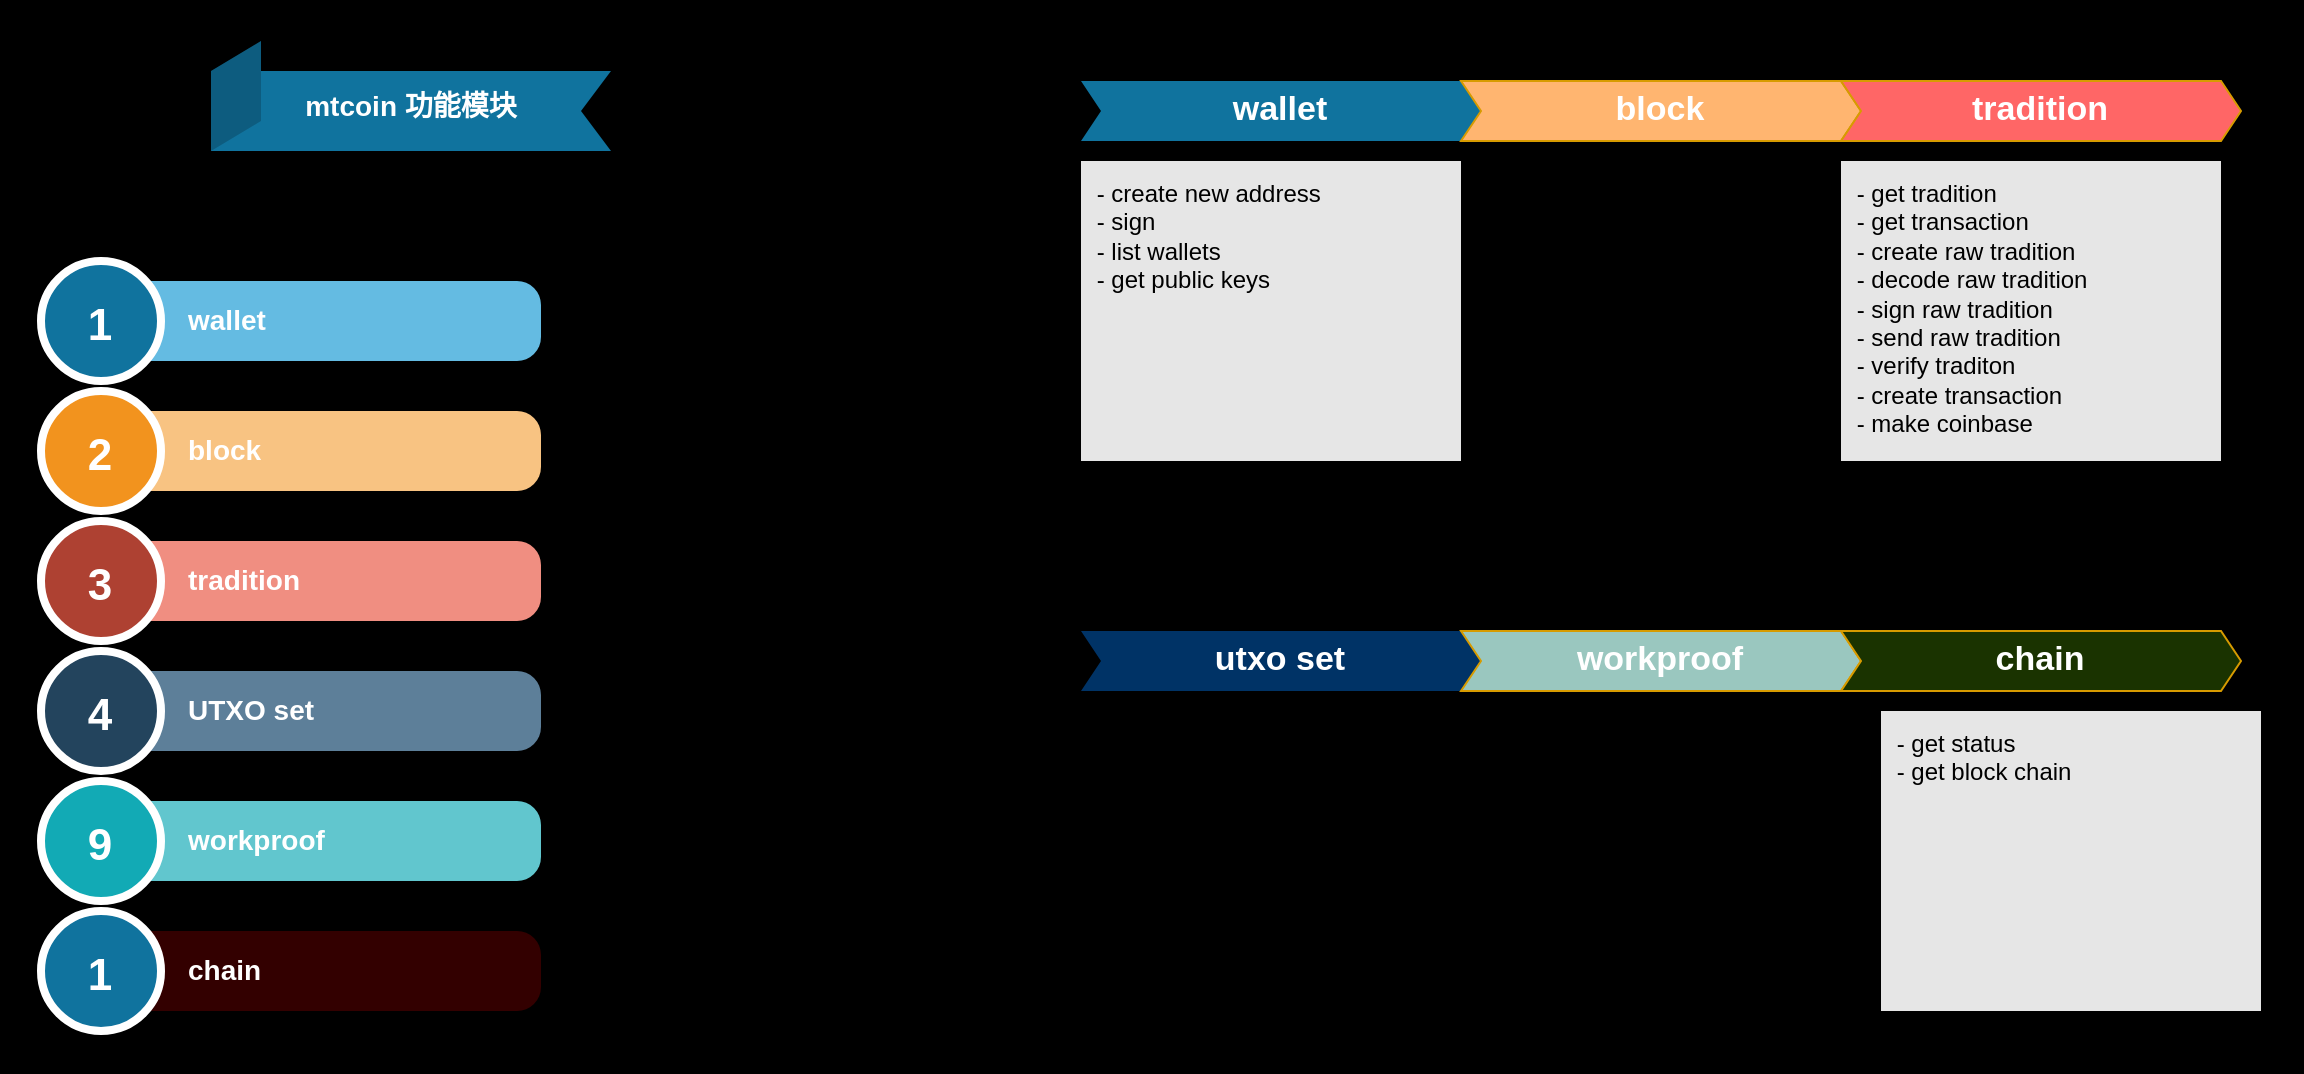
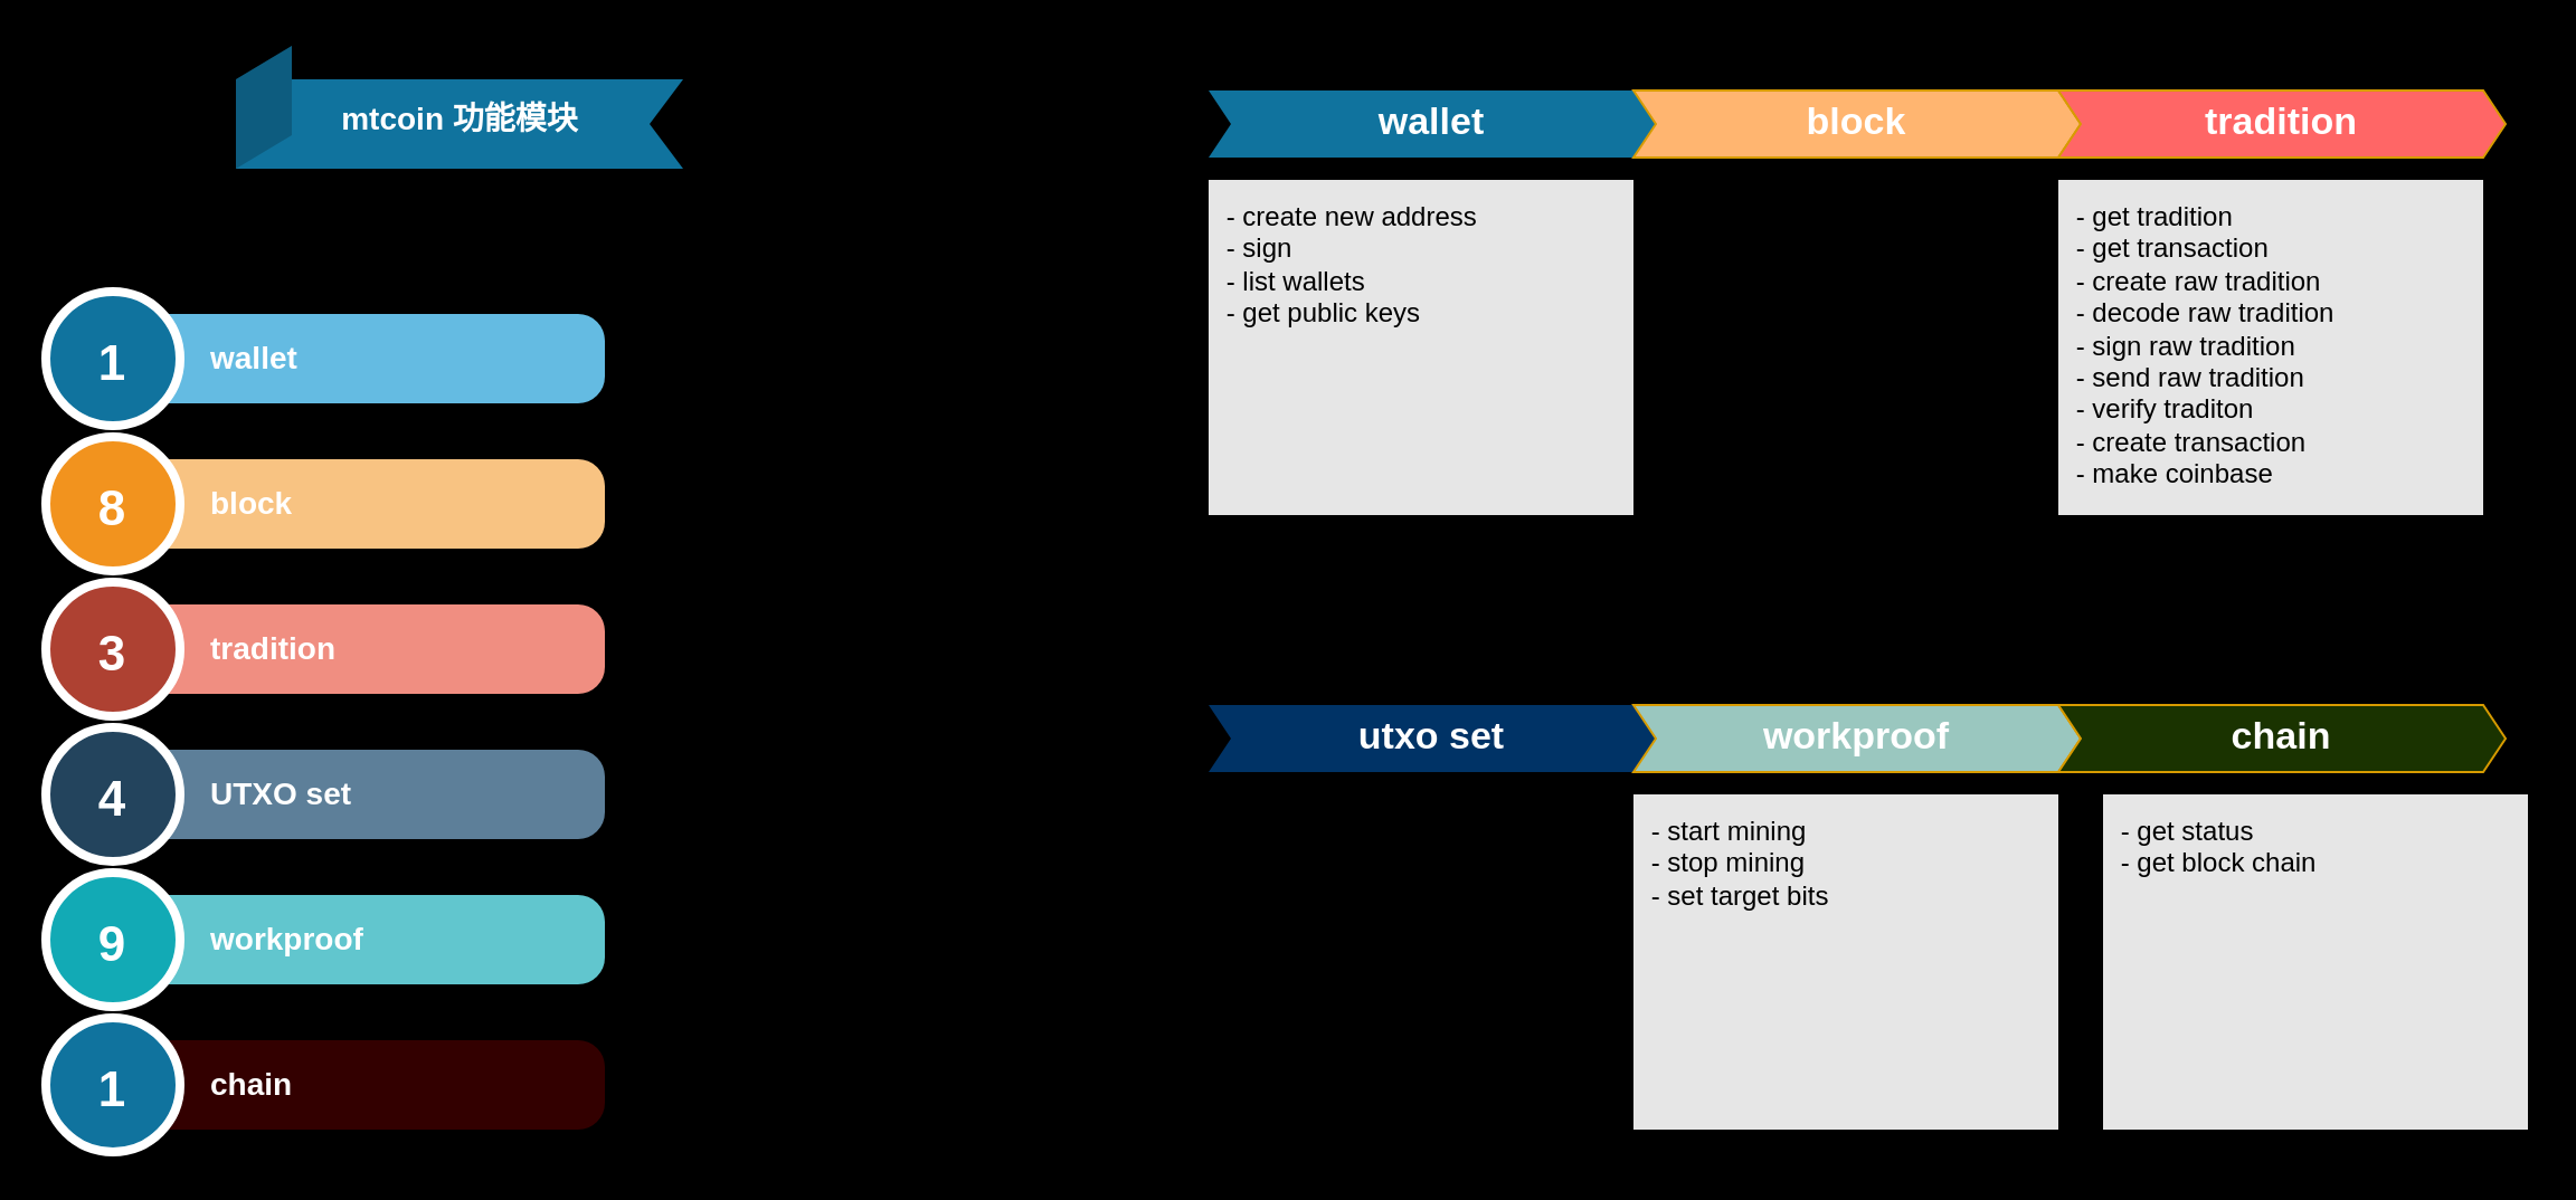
  <mxCell id="0" />
  <mxCell id="1" parent="0" />
  <mxCell id="2" value="wallet" style="shape=rect;rounded=1;whiteSpace=wrap;html=1;shadow=0;strokeColor=none;fillColor=#64BBE2;arcSize=30;fontSize=14;spacingLeft=42;fontStyle=1;fontColor=#FFFFFF;align=left;" vertex="1" parent="1"><mxGeometry x="50" y="140" width="220" height="40" as="geometry" /></mxCell>
  <mxCell id="3" value="1" style="shape=ellipse;perimeter=ellipsePerimeter;fontSize=22;fontStyle=1;shadow=0;strokeColor=#ffffff;fillColor=#10739E;strokeWidth=4;fontColor=#ffffff;align=center;" vertex="1" parent="1"><mxGeometry x="20" y="130" width="60" height="60" as="geometry" /></mxCell>
  <mxCell id="4" value="block" style="shape=rect;rounded=1;whiteSpace=wrap;html=1;shadow=0;strokeColor=none;fillColor=#F8C382;arcSize=30;fontSize=14;spacingLeft=42;fontStyle=1;fontColor=#FFFFFF;align=left;" vertex="1" parent="1"><mxGeometry x="50" y="205" width="220" height="40" as="geometry" /></mxCell>
- <mxCell id="5" value="2" style="shape=ellipse;perimeter=ellipsePerimeter;fontSize=22;fontStyle=1;shadow=0;strokeColor=#ffffff;fillColor=#F2931E;strokeWidth=4;fontColor=#ffffff;align=center;" vertex="1" parent="1"><mxGeometry x="20" y="195" width="60" height="60" as="geometry" /></mxCell>
+ <mxCell id="5" value="8" style="shape=ellipse;perimeter=ellipsePerimeter;fontSize=22;fontStyle=1;shadow=0;strokeColor=#ffffff;fillColor=#F2931E;strokeWidth=4;fontColor=#ffffff;align=center;" vertex="1" parent="1"><mxGeometry x="20" y="195" width="60" height="60" as="geometry" /></mxCell>
  <mxCell id="6" value="tradition" style="shape=rect;rounded=1;whiteSpace=wrap;html=1;shadow=0;strokeColor=none;fillColor=#F08E81;arcSize=30;fontSize=14;spacingLeft=42;fontStyle=1;fontColor=#FFFFFF;align=left;" vertex="1" parent="1"><mxGeometry x="50" y="270" width="220" height="40" as="geometry" /></mxCell>
  <mxCell id="7" value="3" style="shape=ellipse;perimeter=ellipsePerimeter;fontSize=22;fontStyle=1;shadow=0;strokeColor=#ffffff;fillColor=#AE4132;strokeWidth=4;fontColor=#ffffff;align=center;" vertex="1" parent="1"><mxGeometry x="20" y="260" width="60" height="60" as="geometry" /></mxCell>
  <mxCell id="8" value="UTXO set" style="shape=rect;rounded=1;whiteSpace=wrap;html=1;shadow=0;strokeColor=none;fillColor=#5D7F99;arcSize=30;fontSize=14;spacingLeft=42;fontStyle=1;fontColor=#FFFFFF;align=left;" vertex="1" parent="1"><mxGeometry x="50" y="335" width="220" height="40" as="geometry" /></mxCell>
  <mxCell id="9" value="4" style="shape=ellipse;perimeter=ellipsePerimeter;fontSize=22;fontStyle=1;shadow=0;strokeColor=#ffffff;fillColor=#23445D;strokeWidth=4;fontColor=#ffffff;align=center;" vertex="1" parent="1"><mxGeometry x="20" y="325" width="60" height="60" as="geometry" /></mxCell>
  <mxCell id="10" value="workproof" style="shape=rect;rounded=1;whiteSpace=wrap;html=1;shadow=0;strokeColor=none;fillColor=#61C6CE;arcSize=30;fontSize=14;spacingLeft=42;fontStyle=1;fontColor=#FFFFFF;align=left;" vertex="1" parent="1"><mxGeometry x="50" y="400" width="220" height="40" as="geometry" /></mxCell>
  <mxCell id="11" value="9" style="shape=ellipse;perimeter=ellipsePerimeter;fontSize=22;fontStyle=1;shadow=0;strokeColor=#ffffff;fillColor=#12AAB5;strokeWidth=4;fontColor=#ffffff;align=center;" vertex="1" parent="1"><mxGeometry x="20" y="390" width="60" height="60" as="geometry" /></mxCell>
  <mxCell id="12" value="mtcoin 功能模块" style="html=1;shape=mxgraph.infographic.ribbonFrontFolded;dx=25;dy=15;notch=15;fillColor=#10739E;strokeColor=none;align=center;verticalAlign=middle;fontColor=#ffffff;fontSize=14;fontStyle=1;spacingTop=10;" vertex="1" parent="1"><mxGeometry x="105" y="20" width="200" height="55.0" as="geometry" /></mxCell>
  <mxCell id="13" value="chain" style="shape=rect;rounded=1;whiteSpace=wrap;html=1;shadow=0;strokeColor=none;arcSize=30;fontSize=14;spacingLeft=42;fontStyle=1;fontColor=#FFFFFF;align=left;fillColor=#330000;" vertex="1" parent="1"><mxGeometry x="50" y="465" width="220" height="40" as="geometry" /></mxCell>
  <mxCell id="14" value="1" style="shape=ellipse;perimeter=ellipsePerimeter;fontSize=22;fontStyle=1;shadow=0;strokeColor=#ffffff;fillColor=#10739E;strokeWidth=4;fontColor=#ffffff;align=center;" vertex="1" parent="1"><mxGeometry x="20" y="455" width="60" height="60" as="geometry" /></mxCell>
  <mxCell id="15" value="&lt;font color=&quot;#ffffff&quot;&gt;wallet&lt;/font&gt;" style="shape=step;perimeter=stepPerimeter;whiteSpace=wrap;html=1;fixedSize=1;size=10;fillColor=#10739E;strokeColor=none;fontSize=17;fontStyle=1;align=center;" vertex="1" parent="1"><mxGeometry x="540" y="40" width="200" height="30" as="geometry" /></mxCell>
  <mxCell id="16" value="&amp;nbsp;- create new address&lt;br&gt;&amp;nbsp;- sign&lt;br&gt;&amp;nbsp;- list wallets&lt;br&gt;&amp;nbsp;- get public keys" style="shape=rect;strokeColor=none;fontSize=12;html=1;whiteSpace=wrap;align=left;verticalAlign=top;spacing=5;fillColor=#E6E6E6;" vertex="1" parent="1"><mxGeometry x="540" y="80" width="190" height="150" as="geometry" /></mxCell>
  <mxCell id="17" value="&lt;font color=&quot;#ffffff&quot;&gt;block&lt;/font&gt;" style="shape=step;perimeter=stepPerimeter;whiteSpace=wrap;html=1;fixedSize=1;size=10;strokeColor=#d79b00;fontSize=17;fontStyle=1;align=center;fillColor=#FFB570;" vertex="1" parent="1"><mxGeometry x="730" y="40" width="200" height="30" as="geometry" /></mxCell>
  <mxCell id="18" value="&lt;font color=&quot;#ffffff&quot;&gt;tradition&lt;/font&gt;" style="shape=step;perimeter=stepPerimeter;whiteSpace=wrap;html=1;fixedSize=1;size=10;strokeColor=#d79b00;fontSize=17;fontStyle=1;align=center;fillColor=#FF6666;" vertex="1" parent="1"><mxGeometry x="920" y="40" width="200" height="30" as="geometry" /></mxCell>
  <mxCell id="19" value="&amp;nbsp;- get tradition&lt;br&gt;&amp;nbsp;- get transaction&lt;br&gt;&amp;nbsp;- create raw tradition&lt;br&gt;&amp;nbsp;- decode raw tradition&lt;br&gt;&amp;nbsp;- sign raw tradition&lt;br&gt;&amp;nbsp;- send raw tradition&lt;br&gt;&amp;nbsp;- verify traditon&lt;br&gt;&amp;nbsp;- create transaction&lt;br&gt;&amp;nbsp;- make coinbase" style="shape=rect;strokeColor=none;fontSize=12;html=1;whiteSpace=wrap;align=left;verticalAlign=top;spacing=5;fillColor=#E6E6E6;" vertex="1" parent="1"><mxGeometry x="920" y="80" width="190" height="150" as="geometry" /></mxCell>
  <mxCell id="20" value="&lt;font color=&quot;#ffffff&quot;&gt;utxo set&lt;/font&gt;" style="shape=step;perimeter=stepPerimeter;whiteSpace=wrap;html=1;fixedSize=1;size=10;strokeColor=none;fontSize=17;fontStyle=1;align=center;fillColor=#003366;" vertex="1" parent="1"><mxGeometry x="540" y="315" width="200" height="30" as="geometry" /></mxCell>
  <mxCell id="21" value="&lt;font color=&quot;#ffffff&quot;&gt;workproof&lt;/font&gt;" style="shape=step;perimeter=stepPerimeter;whiteSpace=wrap;html=1;fixedSize=1;size=10;strokeColor=#d79b00;fontSize=17;fontStyle=1;align=center;fillColor=#9AC7BF;" vertex="1" parent="1"><mxGeometry x="730" y="315" width="200" height="30" as="geometry" /></mxCell>
+ <mxCell id="22" value="&amp;nbsp;- start mining&lt;br&gt;&amp;nbsp;- stop mining&lt;br&gt;&amp;nbsp;- set target bits" style="shape=rect;strokeColor=none;fontSize=12;html=1;whiteSpace=wrap;align=left;verticalAlign=top;spacing=5;fillColor=#E6E6E6;" vertex="1" parent="1"><mxGeometry x="730" y="355" width="190" height="150" as="geometry" /></mxCell>
  <mxCell id="23" value="&lt;font color=&quot;#ffffff&quot;&gt;chain&lt;/font&gt;" style="shape=step;perimeter=stepPerimeter;whiteSpace=wrap;html=1;fixedSize=1;size=10;strokeColor=#d79b00;fontSize=17;fontStyle=1;align=center;fillColor=#1A3300;" vertex="1" parent="1"><mxGeometry x="920" y="315" width="200" height="30" as="geometry" /></mxCell>
  <mxCell id="24" value="&amp;nbsp;- get status&lt;br&gt;&amp;nbsp;- get block chain&lt;br&gt;&amp;nbsp;" style="shape=rect;strokeColor=none;fontSize=12;html=1;whiteSpace=wrap;align=left;verticalAlign=top;spacing=5;fillColor=#E6E6E6;" vertex="1" parent="1"><mxGeometry x="940" y="355" width="190" height="150" as="geometry" /></mxCell>
